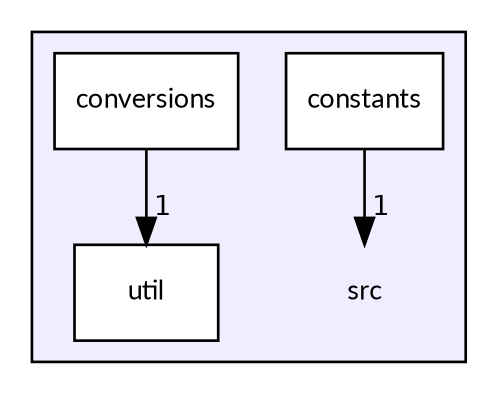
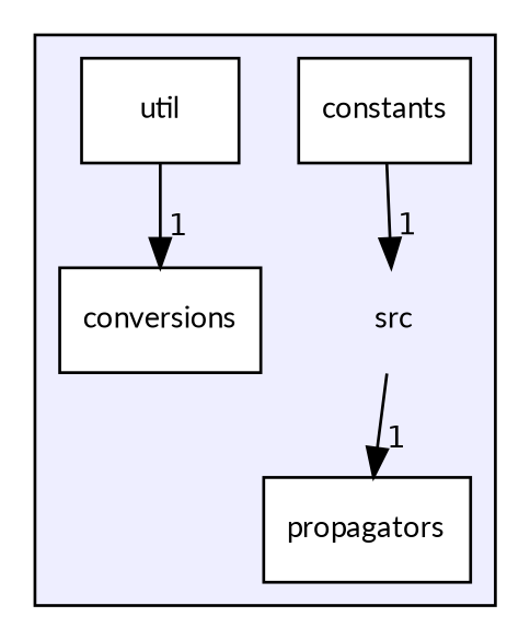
  digraph {
    compound=true
    fontname=Lato
    node [fontname=Lato fontsize=10 shape=box color=black fillcolor=white style=filled]
    edge [fontname=Lato headlabel=1 labeldistance=1.5 labelfontname=Helvetica labelfontsize=10]
    n1 [label=src shape=plaintext color="" fillcolor="" style=""]
    n2 [label=constants]
    n3 [label=conversions]
+   n4 [label=propagators]
    n5 [label=util]
    subgraph cluster_1 {
      bgcolor="#eeeeff"
      pencolor=black
      n1
      n2
      n3
+     n4
      n5
    }
+   n1 -> n4
    n2 -> n1
-   n3 -> n5
+   n5 -> n3
  }
